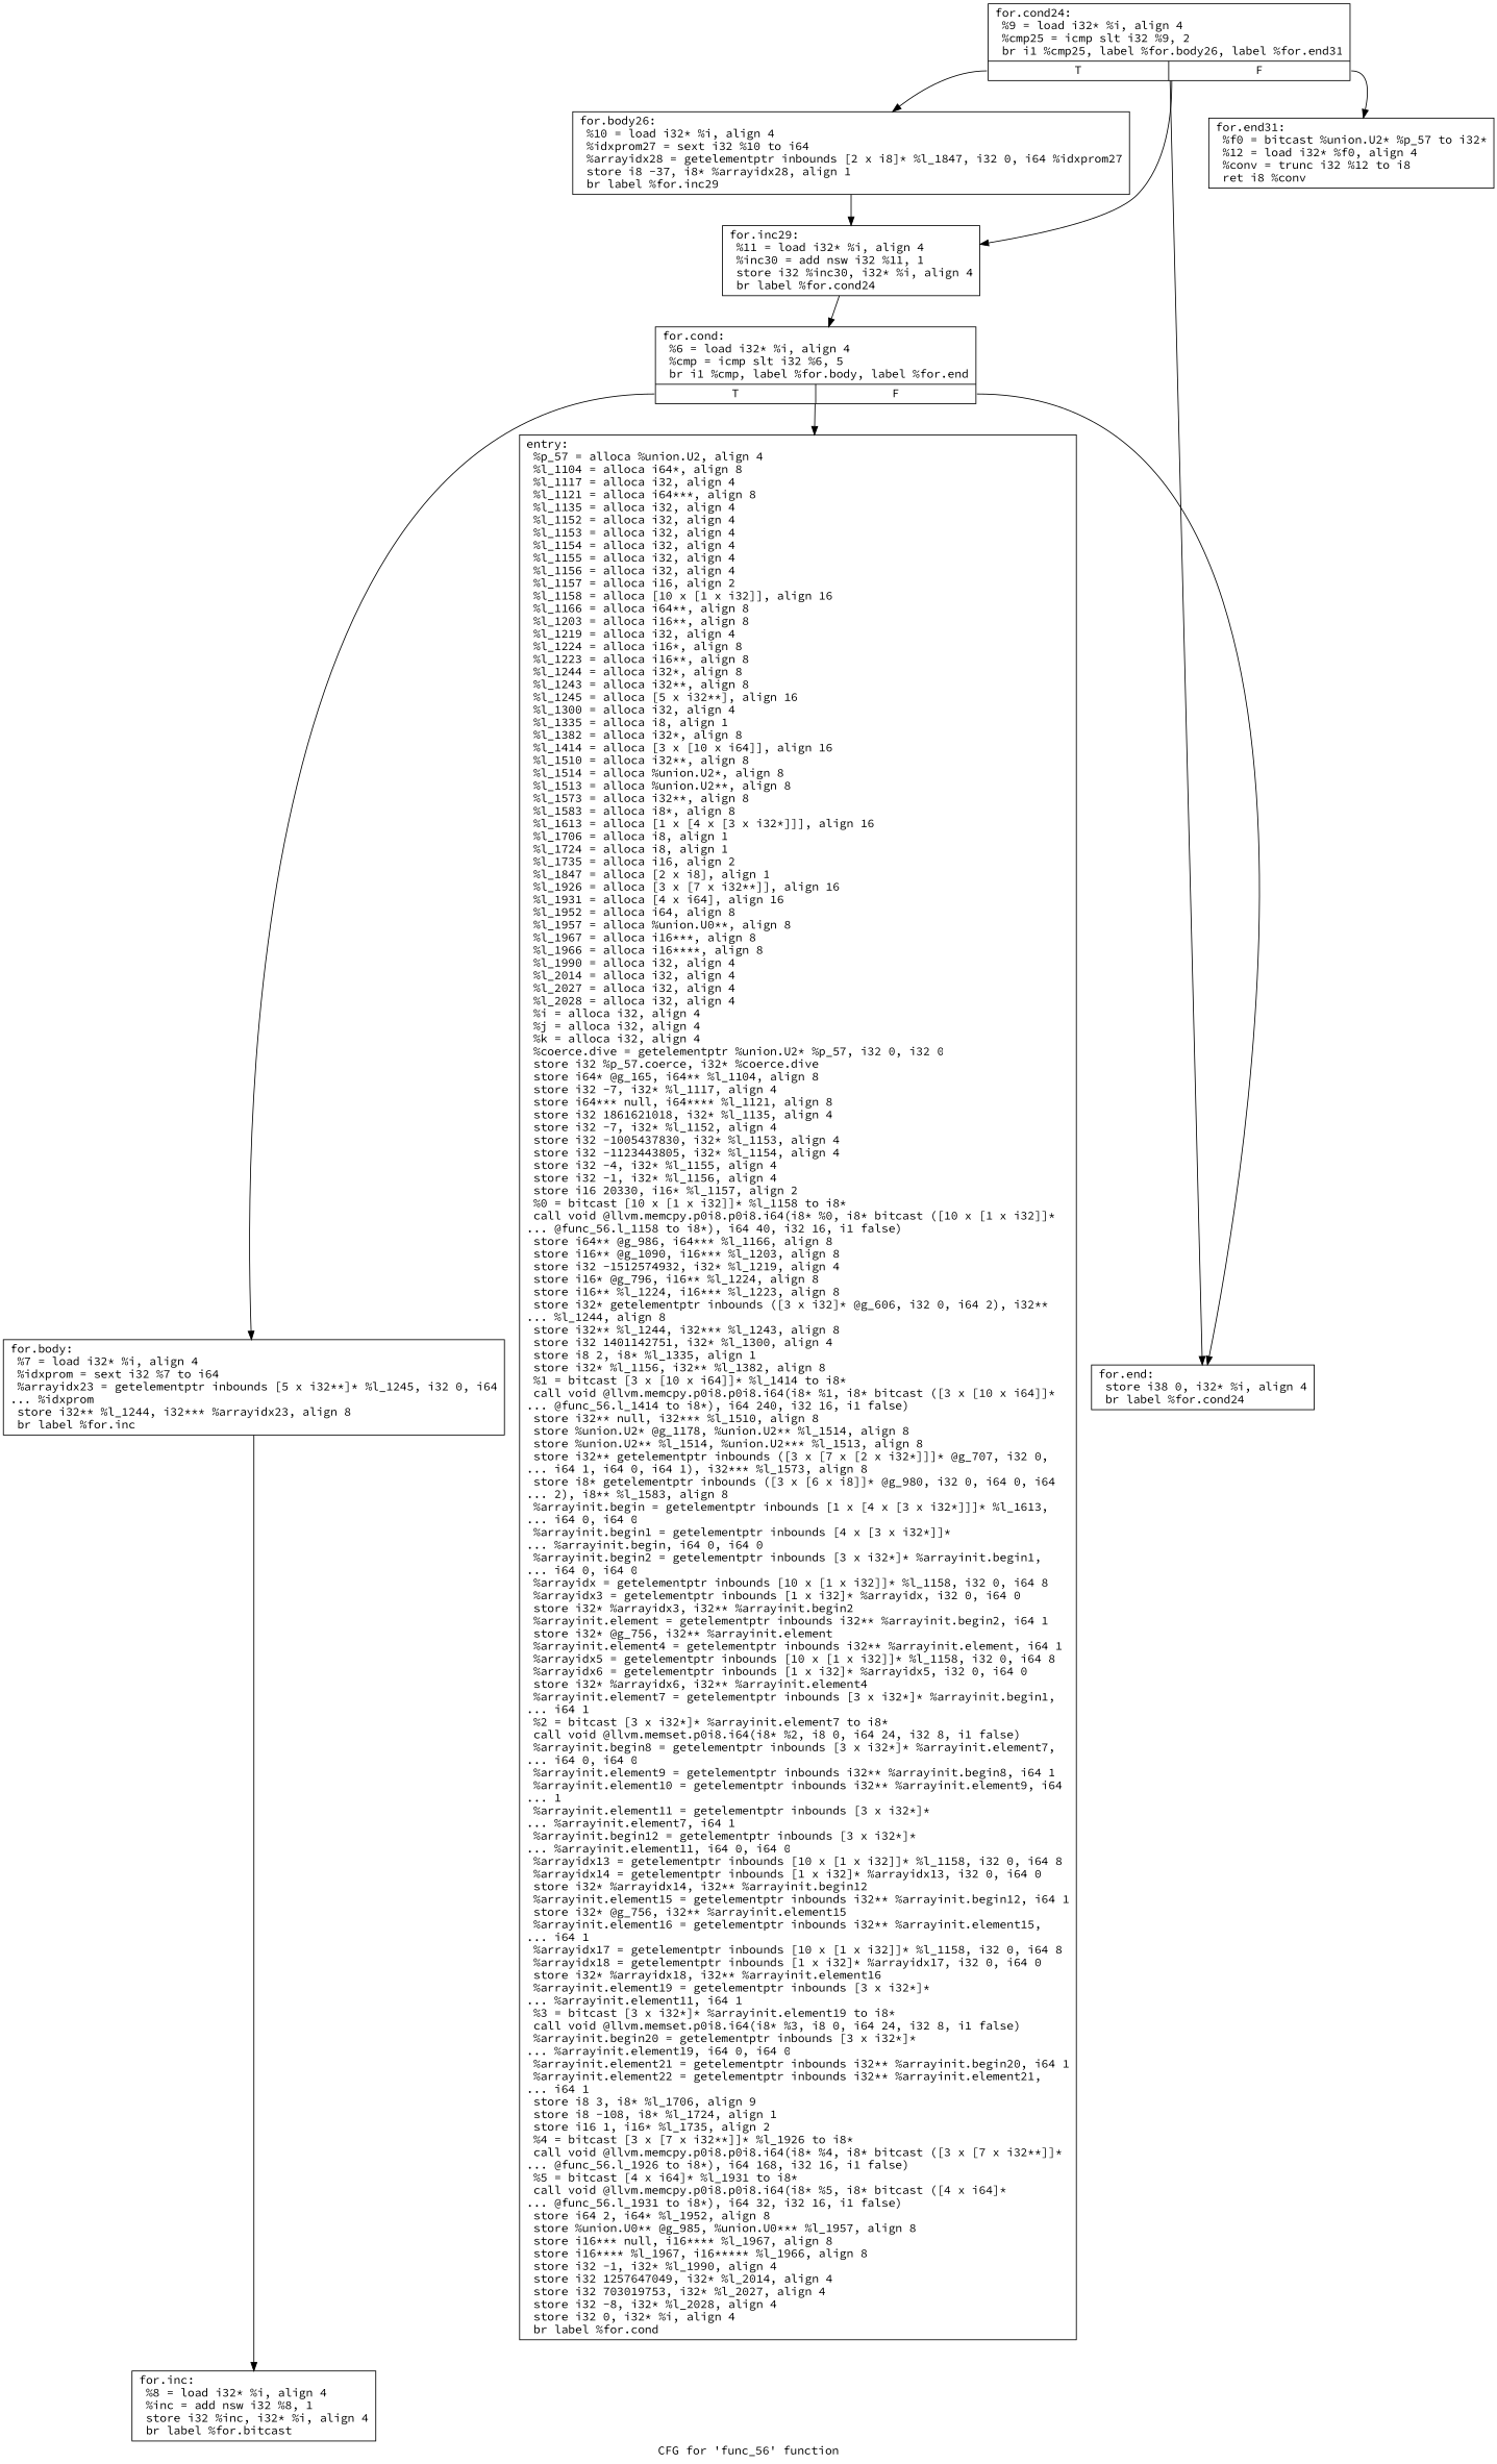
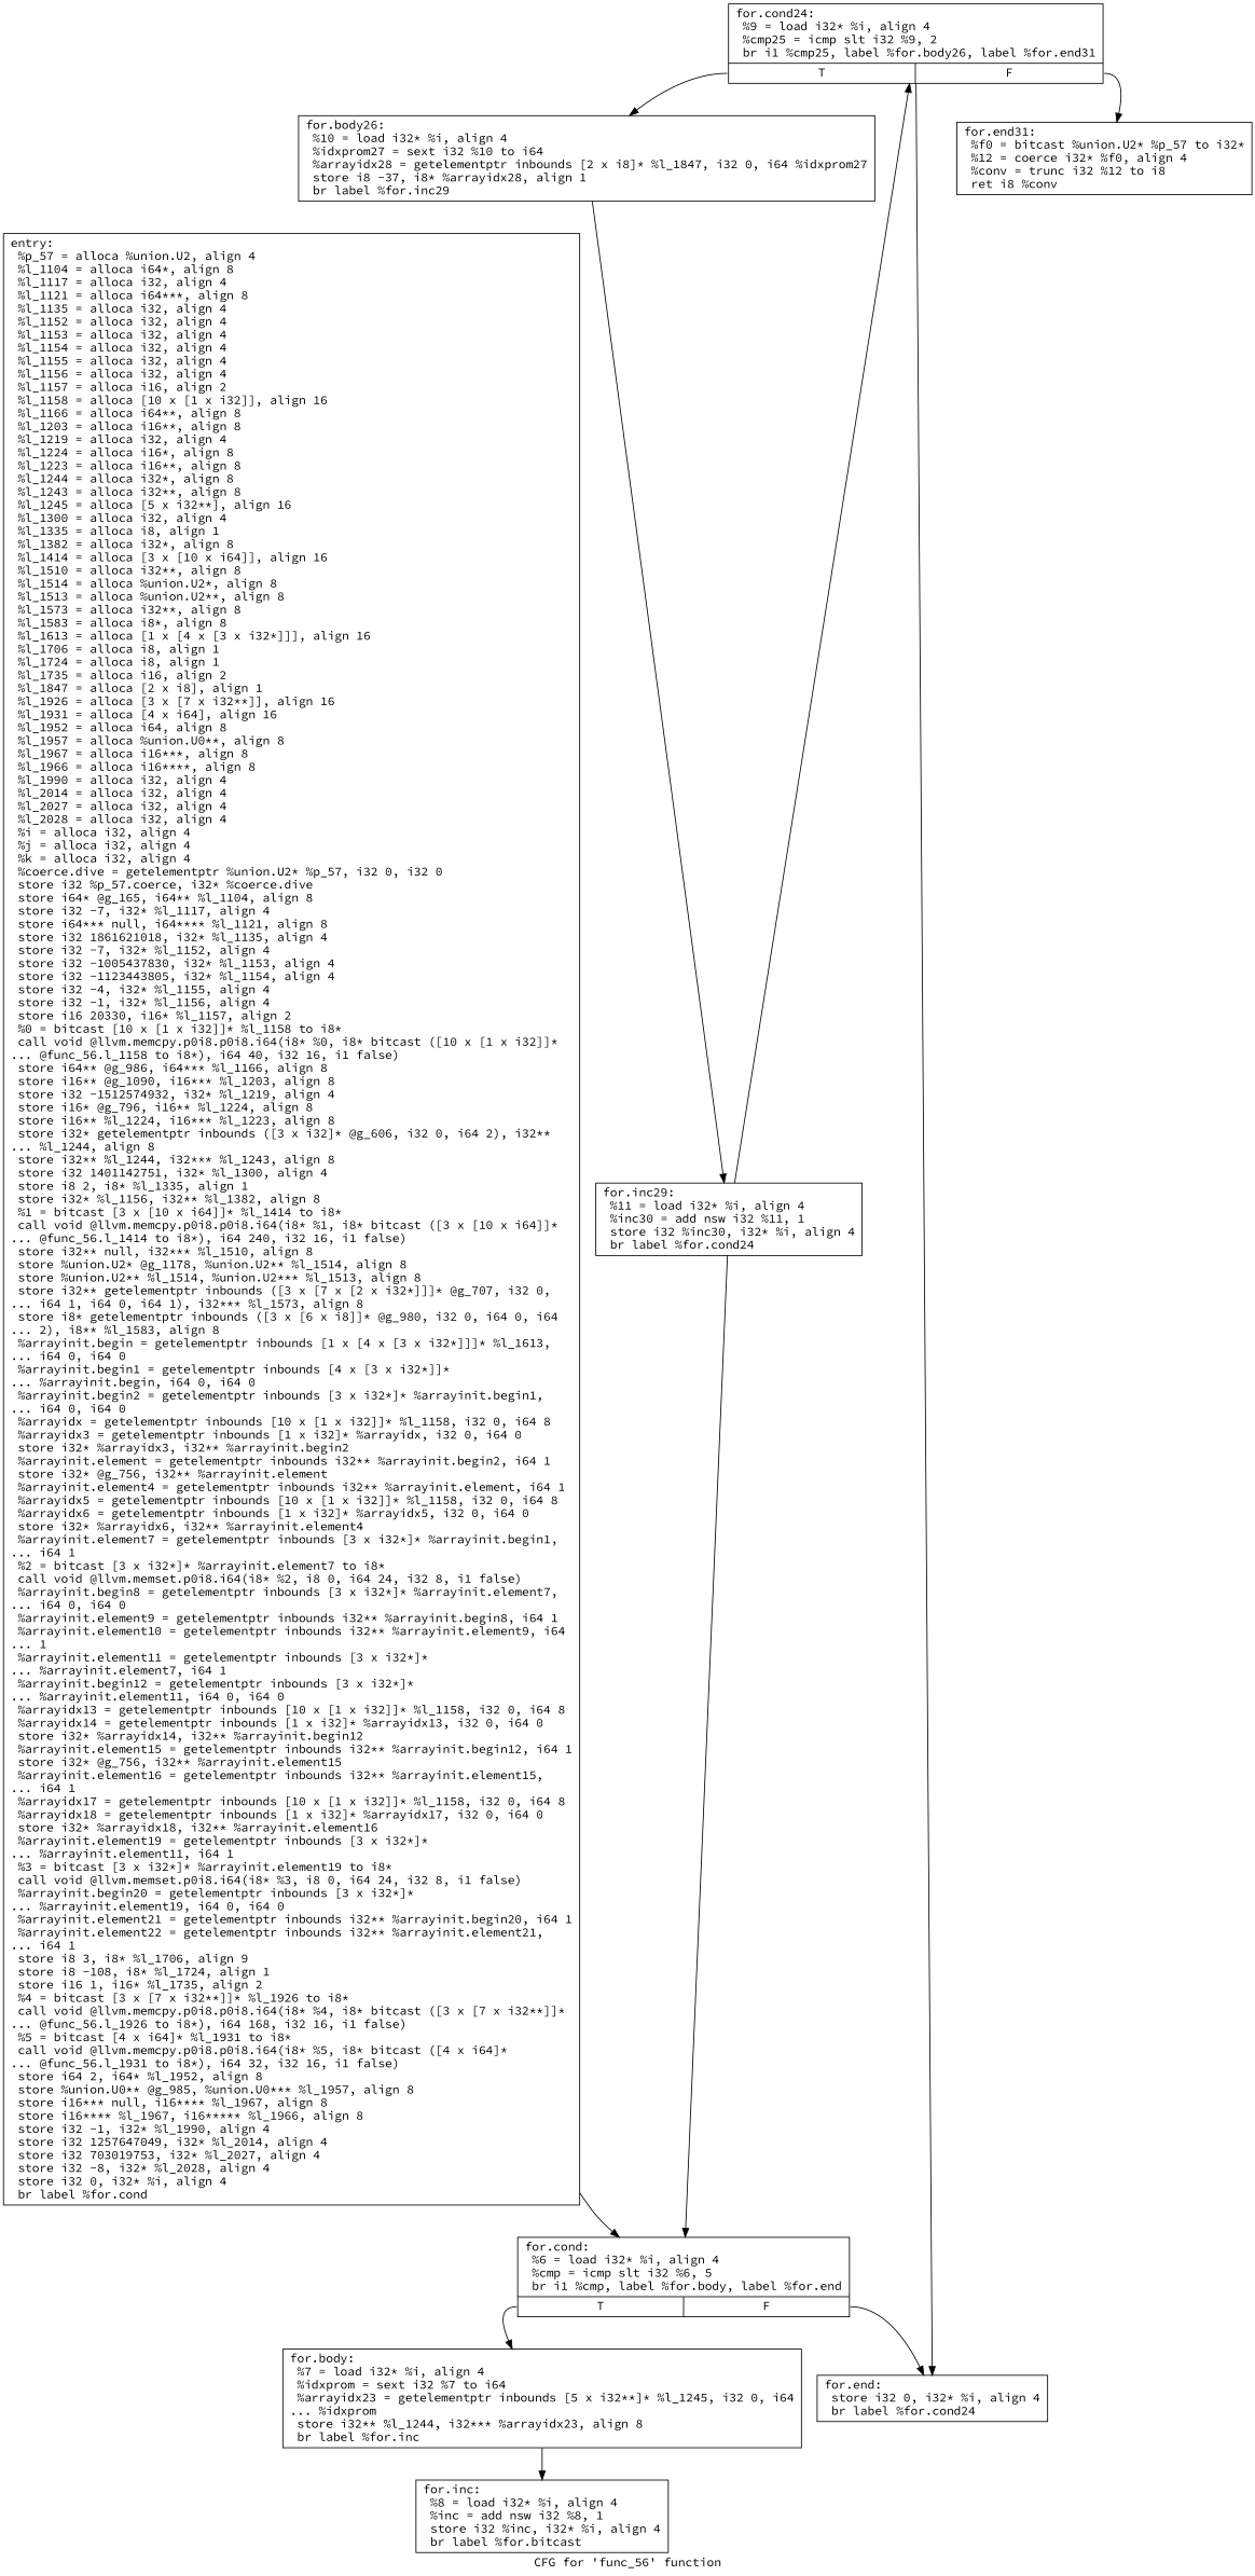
  digraph {
    fontname="Source Code Pro"
    label="CFG for 'func_56' function"
    node [fontname="Source Code Pro" shape=record]
    edge [fontname="Source Code Pro"]
    n1 [label="{entry:\l  %p_57 = alloca %union.U2, align 4\l  %l_1104 = alloca i64*, align 8\l  %l_1117 = alloca i32, align 4\l  %l_1121 = alloca i64***, align 8\l  %l_1135 = alloca i32, align 4\l  %l_1152 = alloca i32, align 4\l  %l_1153 = alloca i32, align 4\l  %l_1154 = alloca i32, align 4\l  %l_1155 = alloca i32, align 4\l  %l_1156 = alloca i32, align 4\l  %l_1157 = alloca i16, align 2\l  %l_1158 = alloca [10 x [1 x i32]], align 16\l  %l_1166 = alloca i64**, align 8\l  %l_1203 = alloca i16**, align 8\l  %l_1219 = alloca i32, align 4\l  %l_1224 = alloca i16*, align 8\l  %l_1223 = alloca i16**, align 8\l  %l_1244 = alloca i32*, align 8\l  %l_1243 = alloca i32**, align 8\l  %l_1245 = alloca [5 x i32**], align 16\l  %l_1300 = alloca i32, align 4\l  %l_1335 = alloca i8, align 1\l  %l_1382 = alloca i32*, align 8\l  %l_1414 = alloca [3 x [10 x i64]], align 16\l  %l_1510 = alloca i32**, align 8\l  %l_1514 = alloca %union.U2*, align 8\l  %l_1513 = alloca %union.U2**, align 8\l  %l_1573 = alloca i32**, align 8\l  %l_1583 = alloca i8*, align 8\l  %l_1613 = alloca [1 x [4 x [3 x i32*]]], align 16\l  %l_1706 = alloca i8, align 1\l  %l_1724 = alloca i8, align 1\l  %l_1735 = alloca i16, align 2\l  %l_1847 = alloca [2 x i8], align 1\l  %l_1926 = alloca [3 x [7 x i32**]], align 16\l  %l_1931 = alloca [4 x i64], align 16\l  %l_1952 = alloca i64, align 8\l  %l_1957 = alloca %union.U0**, align 8\l  %l_1967 = alloca i16***, align 8\l  %l_1966 = alloca i16****, align 8\l  %l_1990 = alloca i32, align 4\l  %l_2014 = alloca i32, align 4\l  %l_2027 = alloca i32, align 4\l  %l_2028 = alloca i32, align 4\l  %i = alloca i32, align 4\l  %j = alloca i32, align 4\l  %k = alloca i32, align 4\l  %coerce.dive = getelementptr %union.U2* %p_57, i32 0, i32 0\l  store i32 %p_57.coerce, i32* %coerce.dive\l  store i64* @g_165, i64** %l_1104, align 8\l  store i32 -7, i32* %l_1117, align 4\l  store i64*** null, i64**** %l_1121, align 8\l  store i32 1861621018, i32* %l_1135, align 4\l  store i32 -7, i32* %l_1152, align 4\l  store i32 -1005437830, i32* %l_1153, align 4\l  store i32 -1123443805, i32* %l_1154, align 4\l  store i32 -4, i32* %l_1155, align 4\l  store i32 -1, i32* %l_1156, align 4\l  store i16 20330, i16* %l_1157, align 2\l  %0 = bitcast [10 x [1 x i32]]* %l_1158 to i8*\l  call void @llvm.memcpy.p0i8.p0i8.i64(i8* %0, i8* bitcast ([10 x [1 x i32]]*\l... @func_56.l_1158 to i8*), i64 40, i32 16, i1 false)\l  store i64** @g_986, i64*** %l_1166, align 8\l  store i16** @g_1090, i16*** %l_1203, align 8\l  store i32 -1512574932, i32* %l_1219, align 4\l  store i16* @g_796, i16** %l_1224, align 8\l  store i16** %l_1224, i16*** %l_1223, align 8\l  store i32* getelementptr inbounds ([3 x i32]* @g_606, i32 0, i64 2), i32**\l... %l_1244, align 8\l  store i32** %l_1244, i32*** %l_1243, align 8\l  store i32 1401142751, i32* %l_1300, align 4\l  store i8 2, i8* %l_1335, align 1\l  store i32* %l_1156, i32** %l_1382, align 8\l  %1 = bitcast [3 x [10 x i64]]* %l_1414 to i8*\l  call void @llvm.memcpy.p0i8.p0i8.i64(i8* %1, i8* bitcast ([3 x [10 x i64]]*\l... @func_56.l_1414 to i8*), i64 240, i32 16, i1 false)\l  store i32** null, i32*** %l_1510, align 8\l  store %union.U2* @g_1178, %union.U2** %l_1514, align 8\l  store %union.U2** %l_1514, %union.U2*** %l_1513, align 8\l  store i32** getelementptr inbounds ([3 x [7 x [2 x i32*]]]* @g_707, i32 0,\l... i64 1, i64 0, i64 1), i32*** %l_1573, align 8\l  store i8* getelementptr inbounds ([3 x [6 x i8]]* @g_980, i32 0, i64 0, i64\l... 2), i8** %l_1583, align 8\l  %arrayinit.begin = getelementptr inbounds [1 x [4 x [3 x i32*]]]* %l_1613,\l... i64 0, i64 0\l  %arrayinit.begin1 = getelementptr inbounds [4 x [3 x i32*]]*\l... %arrayinit.begin, i64 0, i64 0\l  %arrayinit.begin2 = getelementptr inbounds [3 x i32*]* %arrayinit.begin1,\l... i64 0, i64 0\l  %arrayidx = getelementptr inbounds [10 x [1 x i32]]* %l_1158, i32 0, i64 8\l  %arrayidx3 = getelementptr inbounds [1 x i32]* %arrayidx, i32 0, i64 0\l  store i32* %arrayidx3, i32** %arrayinit.begin2\l  %arrayinit.element = getelementptr inbounds i32** %arrayinit.begin2, i64 1\l  store i32* @g_756, i32** %arrayinit.element\l  %arrayinit.element4 = getelementptr inbounds i32** %arrayinit.element, i64 1\l  %arrayidx5 = getelementptr inbounds [10 x [1 x i32]]* %l_1158, i32 0, i64 8\l  %arrayidx6 = getelementptr inbounds [1 x i32]* %arrayidx5, i32 0, i64 0\l  store i32* %arrayidx6, i32** %arrayinit.element4\l  %arrayinit.element7 = getelementptr inbounds [3 x i32*]* %arrayinit.begin1,\l... i64 1\l  %2 = bitcast [3 x i32*]* %arrayinit.element7 to i8*\l  call void @llvm.memset.p0i8.i64(i8* %2, i8 0, i64 24, i32 8, i1 false)\l  %arrayinit.begin8 = getelementptr inbounds [3 x i32*]* %arrayinit.element7,\l... i64 0, i64 0\l  %arrayinit.element9 = getelementptr inbounds i32** %arrayinit.begin8, i64 1\l  %arrayinit.element10 = getelementptr inbounds i32** %arrayinit.element9, i64\l... 1\l  %arrayinit.element11 = getelementptr inbounds [3 x i32*]*\l... %arrayinit.element7, i64 1\l  %arrayinit.begin12 = getelementptr inbounds [3 x i32*]*\l... %arrayinit.element11, i64 0, i64 0\l  %arrayidx13 = getelementptr inbounds [10 x [1 x i32]]* %l_1158, i32 0, i64 8\l  %arrayidx14 = getelementptr inbounds [1 x i32]* %arrayidx13, i32 0, i64 0\l  store i32* %arrayidx14, i32** %arrayinit.begin12\l  %arrayinit.element15 = getelementptr inbounds i32** %arrayinit.begin12, i64 1\l  store i32* @g_756, i32** %arrayinit.element15\l  %arrayinit.element16 = getelementptr inbounds i32** %arrayinit.element15,\l... i64 1\l  %arrayidx17 = getelementptr inbounds [10 x [1 x i32]]* %l_1158, i32 0, i64 8\l  %arrayidx18 = getelementptr inbounds [1 x i32]* %arrayidx17, i32 0, i64 0\l  store i32* %arrayidx18, i32** %arrayinit.element16\l  %arrayinit.element19 = getelementptr inbounds [3 x i32*]*\l... %arrayinit.element11, i64 1\l  %3 = bitcast [3 x i32*]* %arrayinit.element19 to i8*\l  call void @llvm.memset.p0i8.i64(i8* %3, i8 0, i64 24, i32 8, i1 false)\l  %arrayinit.begin20 = getelementptr inbounds [3 x i32*]*\l... %arrayinit.element19, i64 0, i64 0\l  %arrayinit.element21 = getelementptr inbounds i32** %arrayinit.begin20, i64 1\l  %arrayinit.element22 = getelementptr inbounds i32** %arrayinit.element21,\l... i64 1\l  store i8 3, i8* %l_1706, align 9\l  store i8 -108, i8* %l_1724, align 1\l  store i16 1, i16* %l_1735, align 2\l  %4 = bitcast [3 x [7 x i32**]]* %l_1926 to i8*\l  call void @llvm.memcpy.p0i8.p0i8.i64(i8* %4, i8* bitcast ([3 x [7 x i32**]]*\l... @func_56.l_1926 to i8*), i64 168, i32 16, i1 false)\l  %5 = bitcast [4 x i64]* %l_1931 to i8*\l  call void @llvm.memcpy.p0i8.p0i8.i64(i8* %5, i8* bitcast ([4 x i64]*\l... @func_56.l_1931 to i8*), i64 32, i32 16, i1 false)\l  store i64 2, i64* %l_1952, align 8\l  store %union.U0** @g_985, %union.U0*** %l_1957, align 8\l  store i16*** null, i16**** %l_1967, align 8\l  store i16**** %l_1967, i16***** %l_1966, align 8\l  store i32 -1, i32* %l_1990, align 4\l  store i32 1257647049, i32* %l_2014, align 4\l  store i32 703019753, i32* %l_2027, align 4\l  store i32 -8, i32* %l_2028, align 4\l  store i32 0, i32* %i, align 4\l  br label %for.cond\l}"]
    n2 [label="{for.cond:                                         \l  %6 = load i32* %i, align 4\l  %cmp = icmp slt i32 %6, 5\l  br i1 %cmp, label %for.body, label %for.end\l|{<s0>T|<s1>F}}"]
    n3 [label="{for.body:                                         \l  %7 = load i32* %i, align 4\l  %idxprom = sext i32 %7 to i64\l  %arrayidx23 = getelementptr inbounds [5 x i32**]* %l_1245, i32 0, i64\l... %idxprom\l  store i32** %l_1244, i32*** %arrayidx23, align 8\l  br label %for.inc\l}"]
-   n4 [label="{for.end:                                          \l  store i38 0, i32* %i, align 4\l  br label %for.cond24\l}"]
+   n4 [label="{for.end:                                          \l  store i32 0, i32* %i, align 4\l  br label %for.cond24\l}"]
    n5 [label="{for.inc:                                          \l  %8 = load i32* %i, align 4\l  %inc = add nsw i32 %8, 1\l  store i32 %inc, i32* %i, align 4\l  br label %for.bitcast\l}"]
    n6 [label="{for.cond24:                                       \l  %9 = load i32* %i, align 4\l  %cmp25 = icmp slt i32 %9, 2\l  br i1 %cmp25, label %for.body26, label %for.end31\l|{<s0>T|<s1>F}}"]
    n7 [label="{for.body26:                                       \l  %10 = load i32* %i, align 4\l  %idxprom27 = sext i32 %10 to i64\l  %arrayidx28 = getelementptr inbounds [2 x i8]* %l_1847, i32 0, i64 %idxprom27\l  store i8 -37, i8* %arrayidx28, align 1\l  br label %for.inc29\l}"]
-   n8 [label="{for.end31:                                        \l  %f0 = bitcast %union.U2* %p_57 to i32*\l  %12 = load i32* %f0, align 4\l  %conv = trunc i32 %12 to i8\l  ret i8 %conv\l}"]
+   n8 [label="{for.end31:                                        \l  %f0 = bitcast %union.U2* %p_57 to i32*\l  %12 = coerce i32* %f0, align 4\l  %conv = trunc i32 %12 to i8\l  ret i8 %conv\l}"]
    n9 [label="{for.inc29:                                        \l  %11 = load i32* %i, align 4\l  %inc30 = add nsw i32 %11, 1\l  store i32 %inc30, i32* %i, align 4\l  br label %for.cond24\l}"]
-   n2 -> n1
+   n1 -> n2
    n2 -> n3 [tailport=s0]
    n2 -> n4 [tailport=s1]
    n3 -> n5
    n6 -> n4
    n6 -> n7 [tailport=s0]
    n6 -> n8 [tailport=s1]
    n7 -> n9
    n9 -> n2
-   n6 -> n9
+   n9 -> n6
  }
